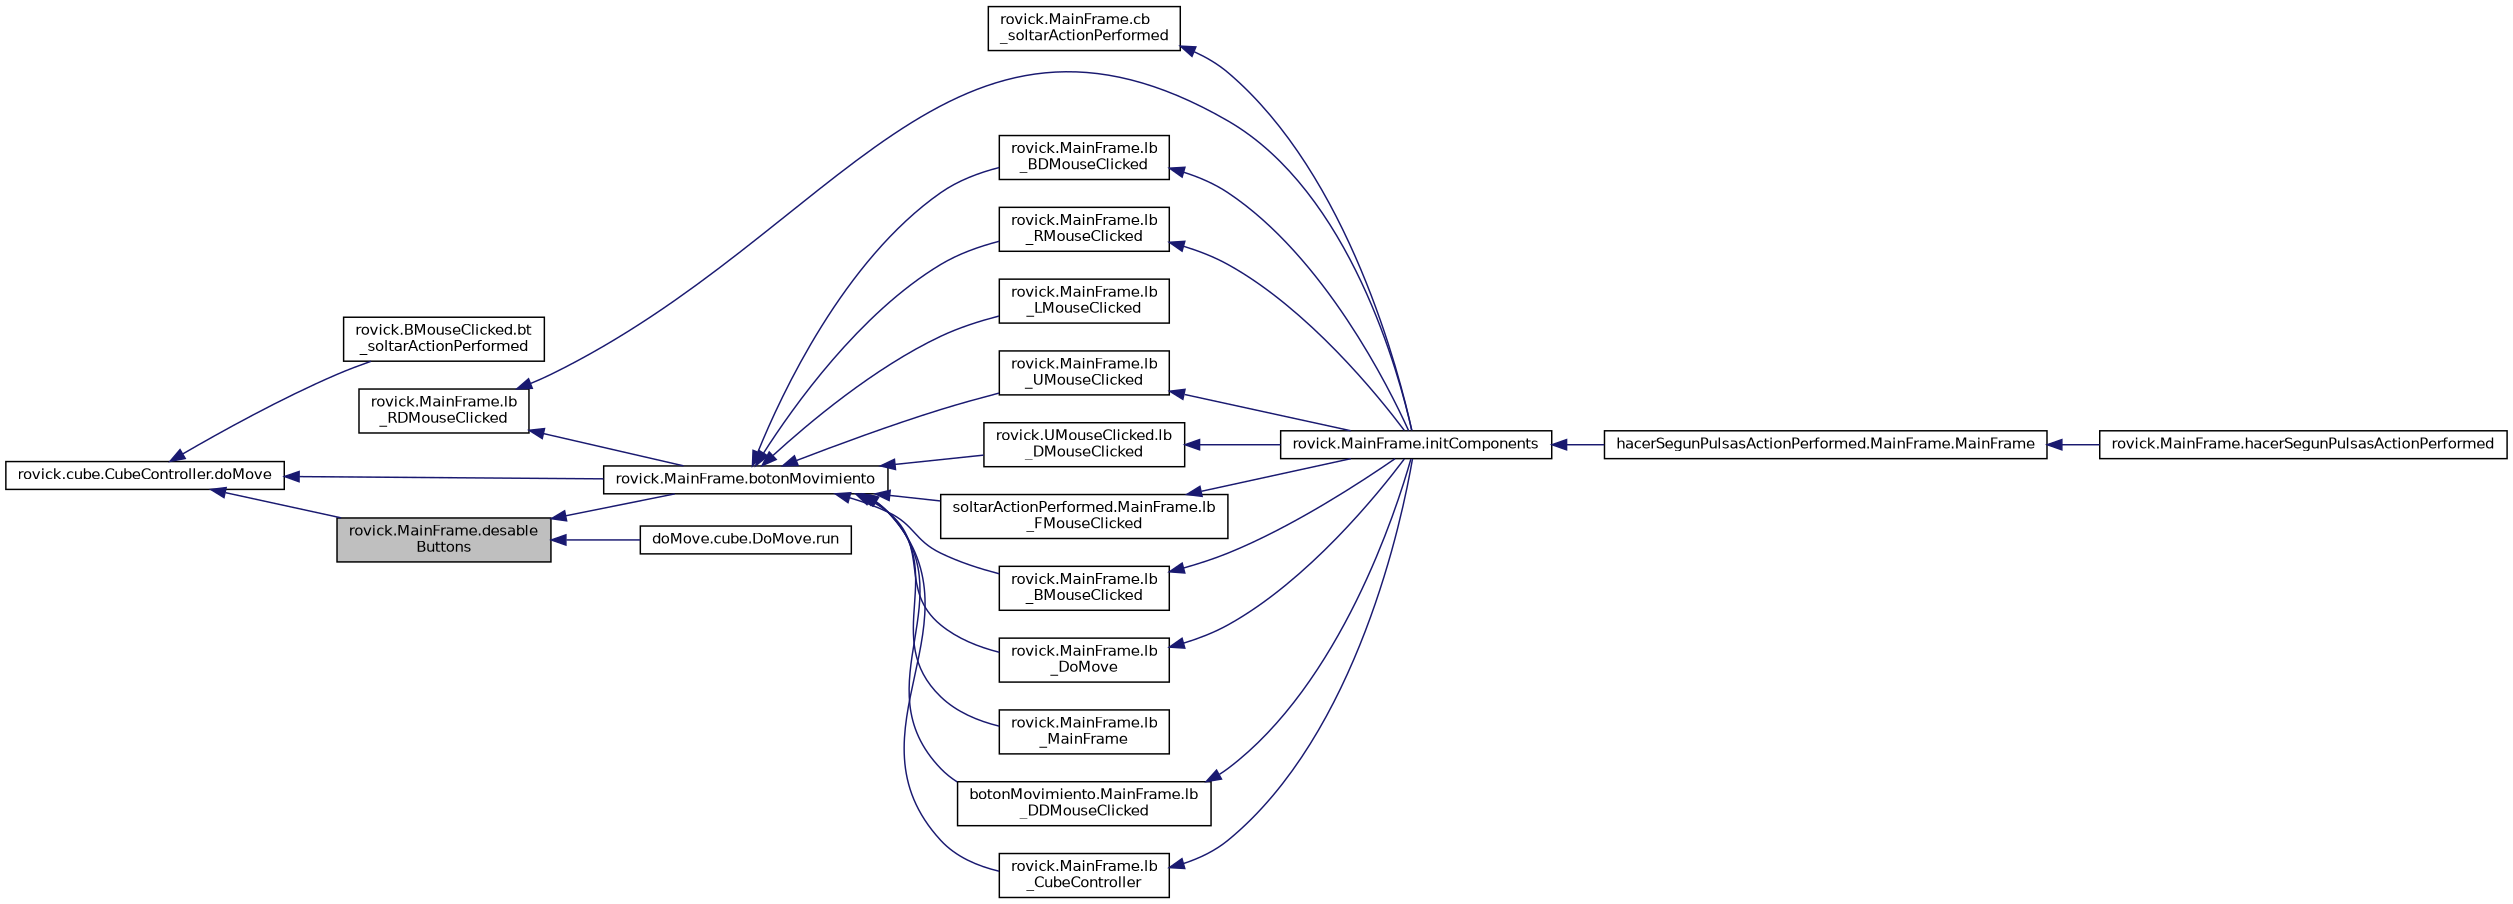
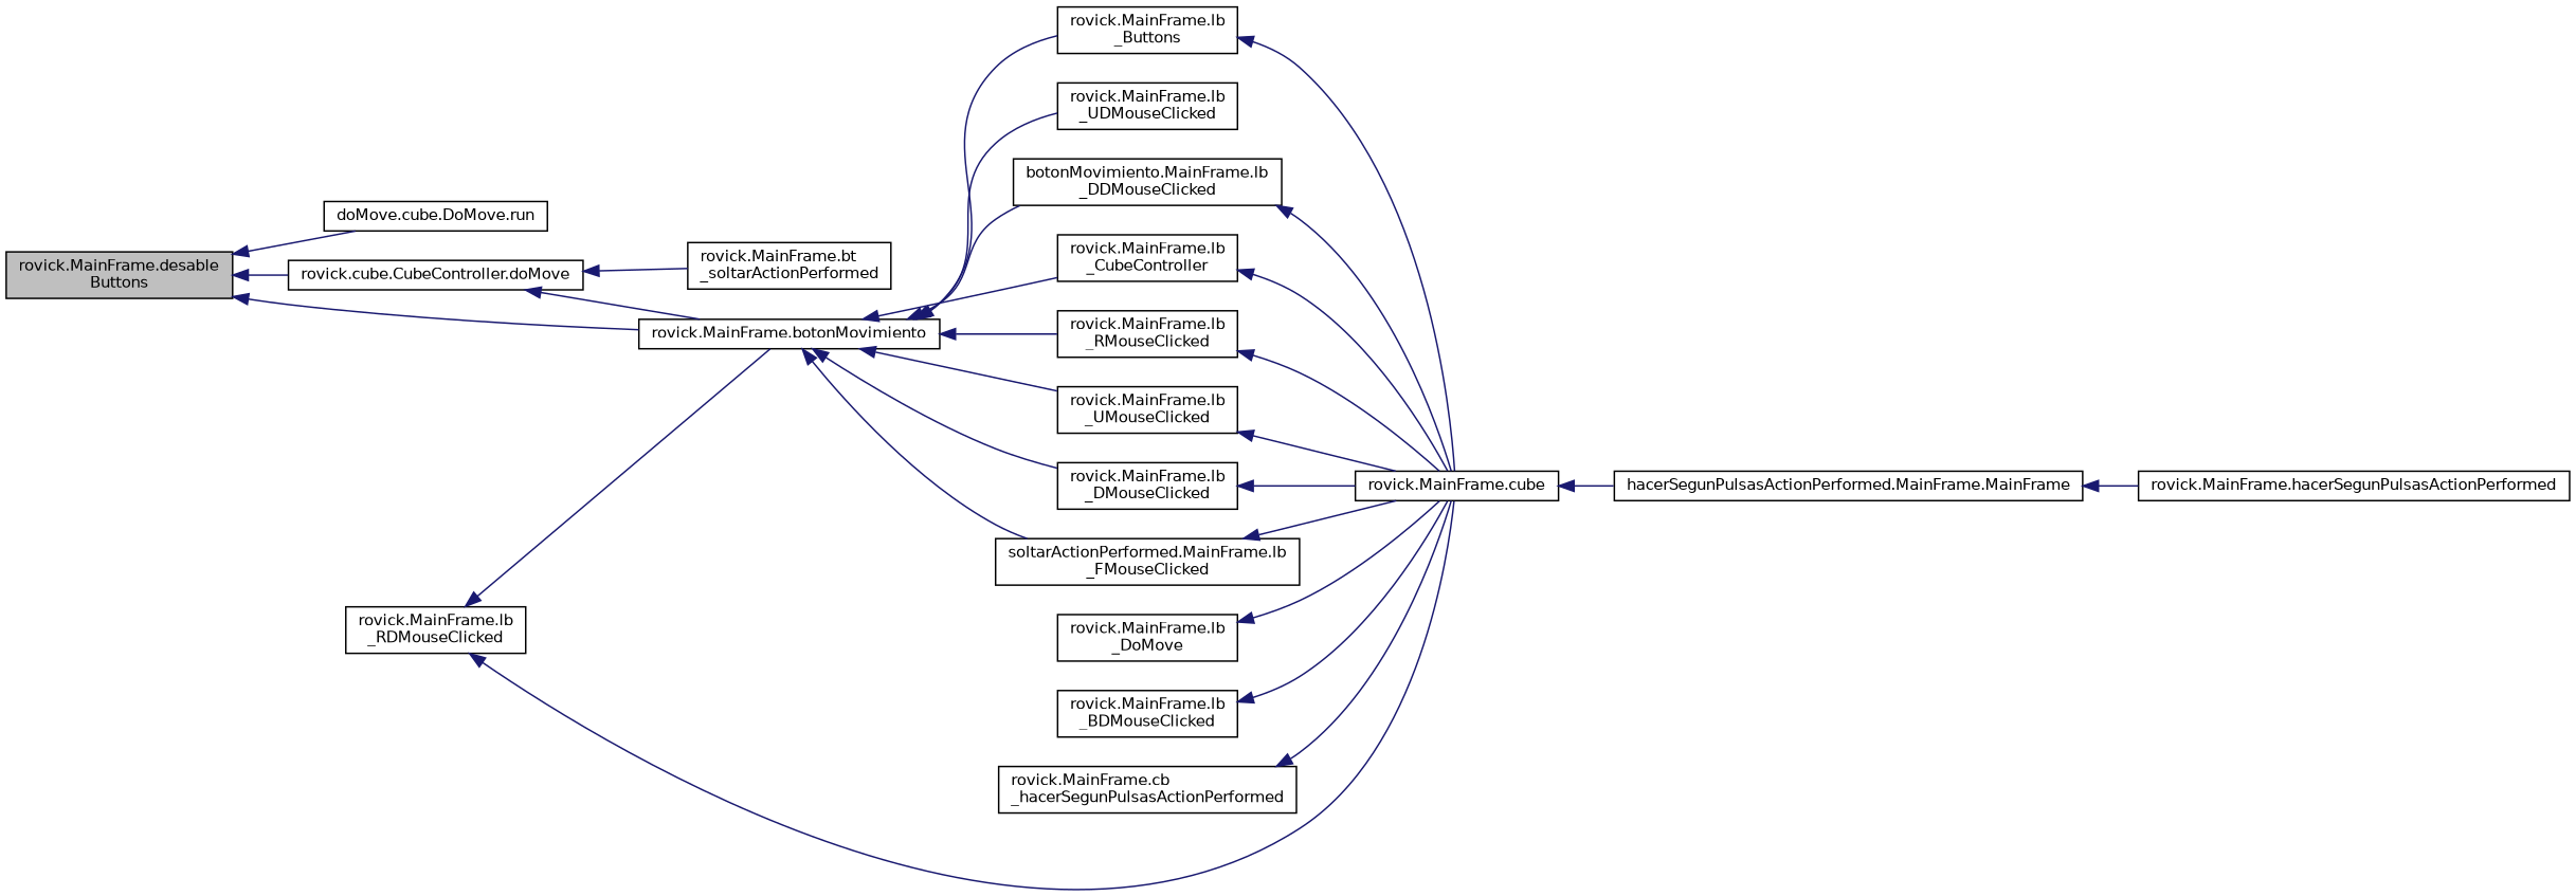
  digraph {
    rankdir=LR
    node [color=black fillcolor=white fontname=Helvetica fontsize=10 shape=record style=filled]
    edge [color=midnightblue dir=back fontname=Helvetica fontsize=10 labelfontname=Helvetica labelfontsize=10 style=solid]
    n1 [fillcolor=grey75 fontcolor=black height=0.2 label="rovick.MainFrame.desable\lButtons" width=0.4]
    n2 [height=0.2 label="rovick.cube.CubeController.doMove" width=0.4]
    n3 [height=0.2 label="rovick.MainFrame.botonMovimiento" width=0.4]
    n4 [height=0.2 label="doMove.cube.DoMove.run" width=0.4]
-   n5 [height=0.2 label="rovick.BMouseClicked.bt\l_soltarActionPerformed" width=0.4]
+   n5 [height=0.2 label="rovick.MainFrame.bt\l_soltarActionPerformed" width=0.4]
    n6 [height=0.2 label="rovick.MainFrame.lb\l_RMouseClicked" width=0.4]
-   n7 [height=0.2 label="rovick.MainFrame.lb\l_LMouseClicked" width=0.4]
    n8 [height=0.2 label="rovick.MainFrame.lb\l_UMouseClicked" width=0.4]
-   n9 [height=0.2 label="rovick.UMouseClicked.lb\l_DMouseClicked" width=0.4]
+   n9 [height=0.2 label="rovick.MainFrame.lb\l_DMouseClicked" width=0.4]
    n10 [height=0.2 label="soltarActionPerformed.MainFrame.lb\l_FMouseClicked" width=0.4]
-   n11 [height=0.2 label="rovick.MainFrame.lb\l_BMouseClicked" width=0.4]
+   n11 [height=0.2 label="rovick.MainFrame.lb\l_Buttons" width=0.4]
    n12 [height=0.2 label="rovick.MainFrame.lb\l_DoMove" width=0.4]
-   n13 [height=0.2 label="rovick.MainFrame.lb\l_MainFrame" width=0.4]
+   n13 [height=0.2 label="rovick.MainFrame.lb\l_UDMouseClicked" width=0.4]
    n14 [height=0.2 label="botonMovimiento.MainFrame.lb\l_DDMouseClicked" width=0.4]
    n15 [height=0.2 label="rovick.MainFrame.lb\l_CubeController" width=0.4]
    n16 [height=0.2 label="rovick.MainFrame.lb\l_BDMouseClicked" width=0.4]
-   n17 [height=0.2 label="rovick.MainFrame.cb\l_soltarActionPerformed" width=0.4]
-   n18 [height=0.2 label="rovick.MainFrame.initComponents" width=0.4]
+   n17 [height=0.2 label="rovick.MainFrame.cb\l_hacerSegunPulsasActionPerformed" width=0.4]
+   n18 [height=0.2 label="rovick.MainFrame.cube" width=0.4]
    n19 [height=0.2 label="rovick.MainFrame.lb\l_RDMouseClicked" width=0.4]
    n20 [height=0.2 label="hacerSegunPulsasActionPerformed.MainFrame.MainFrame" width=0.4]
    n21 [height=0.2 label="rovick.MainFrame.hacerSegunPulsasActionPerformed" width=0.4]
-   n2 -> n1
+   n1 -> n2
    n1 -> n3
    n1 -> n4
    n2 -> n3
    n2 -> n5
    n3 -> n6
-   n3 -> n7
    n3 -> n8
    n3 -> n9
    n3 -> n10
    n3 -> n11
-   n3 -> n12
    n3 -> n13
    n3 -> n14
    n3 -> n15
-   n3 -> n16
    n6 -> n18
    n8 -> n18
    n9 -> n18
    n10 -> n18
    n11 -> n18
    n12 -> n18
    n14 -> n18
    n15 -> n18
    n16 -> n18
    n17 -> n18
    n18 -> n20
    n19 -> n3
    n19 -> n18
    n20 -> n21
  }
